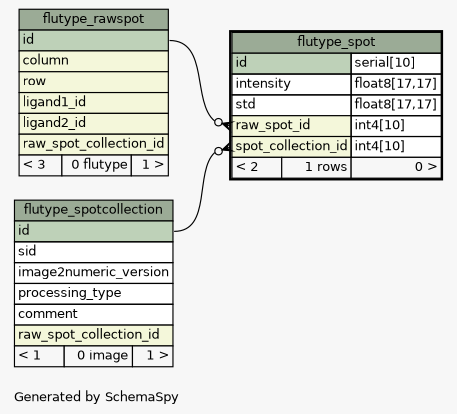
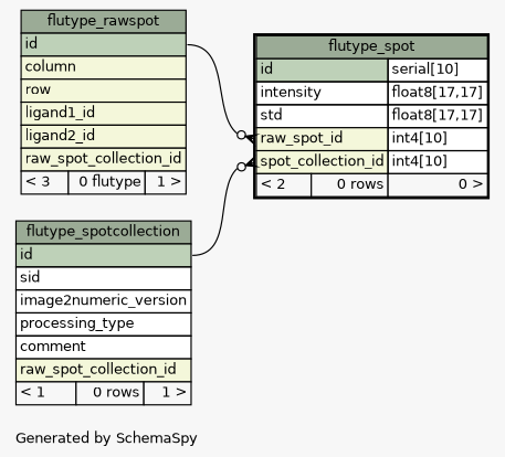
  digraph {
    bgcolor="#f7f7f7"
    fontname=Helvetica
    fontsize=11
    label="\nGenerated by SchemaSpy"
    labeljust=l
    nodesep=0.18
    rankdir=RL
    ranksep=0.46
    node [fontname=Helvetica fontsize=11 shape=plaintext]
    edge [arrowhead=none arrowsize=0.8 arrowtail=crowodot dir=back headport="id:e"]
-   n1 [label=<     <TABLE BORDER="2" CELLBORDER="1" CELLSPACING="0" BGCOLOR="#ffffff">       <TR><TD COLSPAN="3" BGCOLOR="#9bab96" ALIGN="CENTER">flutype_spot</TD></TR>       <TR><TD PORT="id" COLSPAN="2" BGCOLOR="#bed1b8" ALIGN="LEFT">id</TD><TD PORT="id.type" ALIGN="LEFT">serial[10]</TD></TR>       <TR><TD PORT="intensity" COLSPAN="2" ALIGN="LEFT">intensity</TD><TD PORT="intensity.type" ALIGN="LEFT">float8[17,17]</TD></TR>       <TR><TD PORT="std" COLSPAN="2" ALIGN="LEFT">std</TD><TD PORT="std.type" ALIGN="LEFT">float8[17,17]</TD></TR>       <TR><TD PORT="raw_spot_id" COLSPAN="2" BGCOLOR="#f4f7da" ALIGN="LEFT">raw_spot_id</TD><TD PORT="raw_spot_id.type" ALIGN="LEFT">int4[10]</TD></TR>       <TR><TD PORT="spot_collection_id" COLSPAN="2" BGCOLOR="#f4f7da" ALIGN="LEFT">spot_collection_id</TD><TD PORT="spot_collection_id.type" ALIGN="LEFT">int4[10]</TD></TR>       <TR><TD ALIGN="LEFT" BGCOLOR="#f7f7f7">&lt; 2</TD><TD ALIGN="RIGHT" BGCOLOR="#f7f7f7">1 rows</TD><TD ALIGN="RIGHT" BGCOLOR="#f7f7f7">0 &gt;</TD></TR>     </TABLE>>]
+   n1 [label=<     <TABLE BORDER="2" CELLBORDER="1" CELLSPACING="0" BGCOLOR="#ffffff">       <TR><TD COLSPAN="3" BGCOLOR="#9bab96" ALIGN="CENTER">flutype_spot</TD></TR>       <TR><TD PORT="id" COLSPAN="2" BGCOLOR="#bed1b8" ALIGN="LEFT">id</TD><TD PORT="id.type" ALIGN="LEFT">serial[10]</TD></TR>       <TR><TD PORT="intensity" COLSPAN="2" ALIGN="LEFT">intensity</TD><TD PORT="intensity.type" ALIGN="LEFT">float8[17,17]</TD></TR>       <TR><TD PORT="std" COLSPAN="2" ALIGN="LEFT">std</TD><TD PORT="std.type" ALIGN="LEFT">float8[17,17]</TD></TR>       <TR><TD PORT="raw_spot_id" COLSPAN="2" BGCOLOR="#f4f7da" ALIGN="LEFT">raw_spot_id</TD><TD PORT="raw_spot_id.type" ALIGN="LEFT">int4[10]</TD></TR>       <TR><TD PORT="spot_collection_id" COLSPAN="2" BGCOLOR="#f4f7da" ALIGN="LEFT">spot_collection_id</TD><TD PORT="spot_collection_id.type" ALIGN="LEFT">int4[10]</TD></TR>       <TR><TD ALIGN="LEFT" BGCOLOR="#f7f7f7">&lt; 2</TD><TD ALIGN="RIGHT" BGCOLOR="#f7f7f7">0 rows</TD><TD ALIGN="RIGHT" BGCOLOR="#f7f7f7">0 &gt;</TD></TR>     </TABLE>>]
    n2 [label=<     <TABLE BORDER="0" CELLBORDER="1" CELLSPACING="0" BGCOLOR="#ffffff">       <TR><TD COLSPAN="3" BGCOLOR="#9bab96" ALIGN="CENTER">flutype_rawspot</TD></TR>       <TR><TD PORT="id" COLSPAN="3" BGCOLOR="#bed1b8" ALIGN="LEFT">id</TD></TR>       <TR><TD PORT="column" COLSPAN="3" BGCOLOR="#f4f7da" ALIGN="LEFT">column</TD></TR>       <TR><TD PORT="row" COLSPAN="3" BGCOLOR="#f4f7da" ALIGN="LEFT">row</TD></TR>       <TR><TD PORT="ligand1_id" COLSPAN="3" BGCOLOR="#f4f7da" ALIGN="LEFT">ligand1_id</TD></TR>       <TR><TD PORT="ligand2_id" COLSPAN="3" BGCOLOR="#f4f7da" ALIGN="LEFT">ligand2_id</TD></TR>       <TR><TD PORT="raw_spot_collection_id" COLSPAN="3" BGCOLOR="#f4f7da" ALIGN="LEFT">raw_spot_collection_id</TD></TR>       <TR><TD ALIGN="LEFT" BGCOLOR="#f7f7f7">&lt; 3</TD><TD ALIGN="RIGHT" BGCOLOR="#f7f7f7">0 flutype</TD><TD ALIGN="RIGHT" BGCOLOR="#f7f7f7">1 &gt;</TD></TR>     </TABLE>>]
-   n3 [label=<     <TABLE BORDER="0" CELLBORDER="1" CELLSPACING="0" BGCOLOR="#ffffff">       <TR><TD COLSPAN="3" BGCOLOR="#9bab96" ALIGN="CENTER">flutype_spotcollection</TD></TR>       <TR><TD PORT="id" COLSPAN="3" BGCOLOR="#bed1b8" ALIGN="LEFT">id</TD></TR>       <TR><TD PORT="sid" COLSPAN="3" ALIGN="LEFT">sid</TD></TR>       <TR><TD PORT="image2numeric_version" COLSPAN="3" ALIGN="LEFT">image2numeric_version</TD></TR>       <TR><TD PORT="processing_type" COLSPAN="3" ALIGN="LEFT">processing_type</TD></TR>       <TR><TD PORT="comment" COLSPAN="3" ALIGN="LEFT">comment</TD></TR>       <TR><TD PORT="raw_spot_collection_id" COLSPAN="3" BGCOLOR="#f4f7da" ALIGN="LEFT">raw_spot_collection_id</TD></TR>       <TR><TD ALIGN="LEFT" BGCOLOR="#f7f7f7">&lt; 1</TD><TD ALIGN="RIGHT" BGCOLOR="#f7f7f7">0 image</TD><TD ALIGN="RIGHT" BGCOLOR="#f7f7f7">1 &gt;</TD></TR>     </TABLE>>]
+   n3 [label=<     <TABLE BORDER="0" CELLBORDER="1" CELLSPACING="0" BGCOLOR="#ffffff">       <TR><TD COLSPAN="3" BGCOLOR="#9bab96" ALIGN="CENTER">flutype_spotcollection</TD></TR>       <TR><TD PORT="id" COLSPAN="3" BGCOLOR="#bed1b8" ALIGN="LEFT">id</TD></TR>       <TR><TD PORT="sid" COLSPAN="3" ALIGN="LEFT">sid</TD></TR>       <TR><TD PORT="image2numeric_version" COLSPAN="3" ALIGN="LEFT">image2numeric_version</TD></TR>       <TR><TD PORT="processing_type" COLSPAN="3" ALIGN="LEFT">processing_type</TD></TR>       <TR><TD PORT="comment" COLSPAN="3" ALIGN="LEFT">comment</TD></TR>       <TR><TD PORT="raw_spot_collection_id" COLSPAN="3" BGCOLOR="#f4f7da" ALIGN="LEFT">raw_spot_collection_id</TD></TR>       <TR><TD ALIGN="LEFT" BGCOLOR="#f7f7f7">&lt; 1</TD><TD ALIGN="RIGHT" BGCOLOR="#f7f7f7">0 rows</TD><TD ALIGN="RIGHT" BGCOLOR="#f7f7f7">1 &gt;</TD></TR>     </TABLE>>]
    n1 -> n2 [tailport="raw_spot_id:w"]
    n1 -> n3 [tailport="spot_collection_id:w"]
  }
